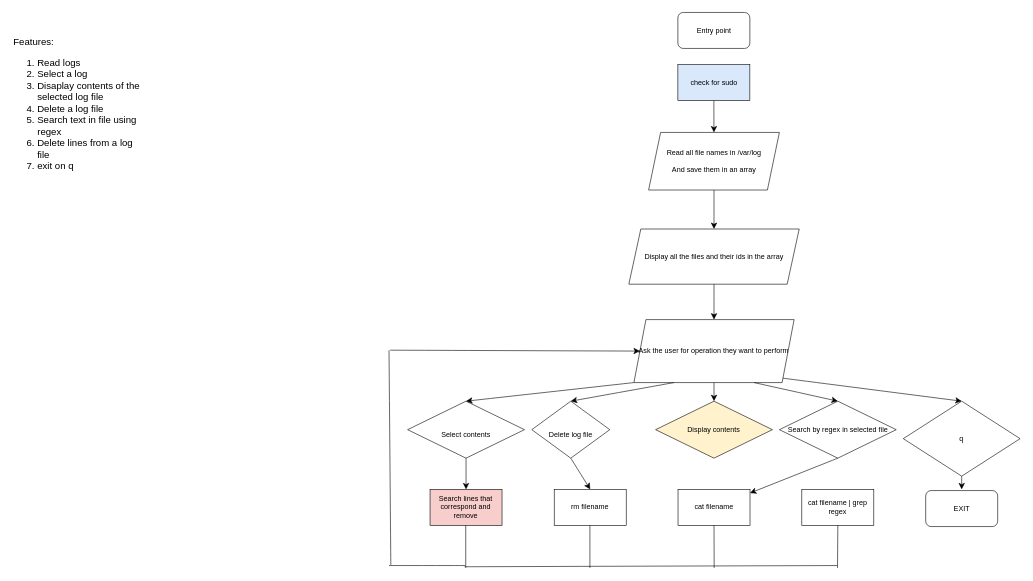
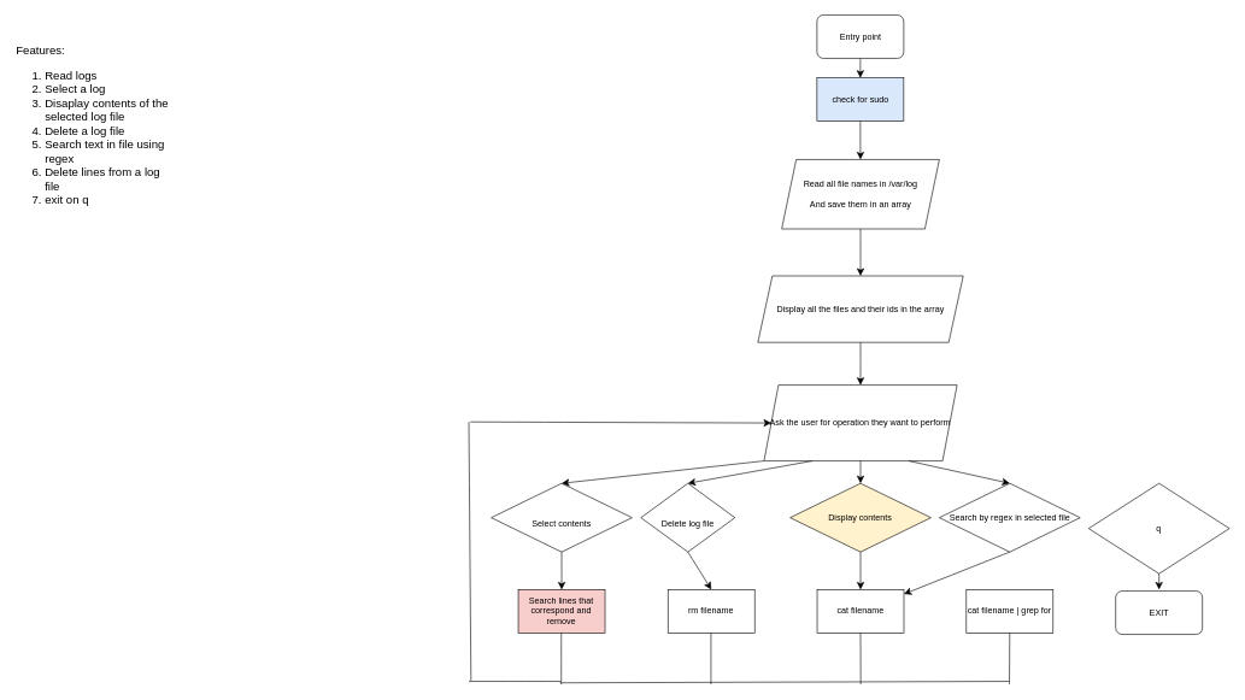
  <mxCell id="0" />
  <mxCell id="1" parent="0" />
  <mxCell id="2" value="&lt;div align=&quot;left&quot;&gt;Features:&lt;/div&gt;&lt;div align=&quot;left&quot;&gt;&lt;ol&gt;&lt;li&gt;Read logs&lt;/li&gt;&lt;li&gt;Select a log&lt;/li&gt;&lt;li&gt;Disaplay contents of the selected log file&lt;/li&gt;&lt;li&gt;Delete a log file&lt;/li&gt;&lt;li&gt;Search text in file using regex&lt;/li&gt;&lt;li&gt;Delete lines from a log file&lt;/li&gt;&lt;li&gt;exit on q&lt;/li&gt;&lt;/ol&gt;&lt;/div&gt;" style="text;strokeColor=none;fillColor=none;html=1;align=left;verticalAlign=middle;whiteSpace=wrap;rounded=0;fontSize=16;" vertex="1" parent="1"><mxGeometry x="20" y="56" width="225" height="247" as="geometry" /></mxCell>
  <mxCell id="3" value="&lt;div&gt;Entry point&lt;/div&gt;" style="rounded=1;whiteSpace=wrap;html=1;" vertex="1" parent="1"><mxGeometry x="1129.5" y="20" width="120" height="60" as="geometry" /></mxCell>
  <mxCell id="4" value="&lt;div&gt;Read all file names in /var/log&lt;/div&gt;&lt;div&gt;&lt;br&gt;&lt;/div&gt;&lt;div&gt;And save them in an array&lt;/div&gt;" style="shape=parallelogram;perimeter=parallelogramPerimeter;whiteSpace=wrap;html=1;fixedSize=1;" vertex="1" parent="1"><mxGeometry x="1080.75" y="220" width="218" height="96" as="geometry" /></mxCell>
  <mxCell id="5" value="Display all the files and their ids in the array" style="shape=parallelogram;perimeter=parallelogramPerimeter;whiteSpace=wrap;html=1;fixedSize=1;" vertex="1" parent="1"><mxGeometry x="1047.75" y="381" width="284" height="92" as="geometry" /></mxCell>
  <mxCell id="6" value="" style="endArrow=classic;html=1;rounded=0;fontSize=12;startSize=8;endSize=8;curved=1;exitX=0.5;exitY=1;exitDx=0;exitDy=0;entryX=0.5;entryY=0;entryDx=0;entryDy=0;" edge="1" parent="1" source="4" target="5"><mxGeometry width="50" height="50" relative="1" as="geometry"><mxPoint x="1181.25" y="624" as="sourcePoint" /><mxPoint x="1231.25" y="574" as="targetPoint" /></mxGeometry></mxCell>
  <mxCell id="7" value="Ask the user for operation they want to perform" style="shape=parallelogram;perimeter=parallelogramPerimeter;whiteSpace=wrap;html=1;fixedSize=1;" vertex="1" parent="1"><mxGeometry x="1056.25" y="532" width="267" height="105" as="geometry" /></mxCell>
  <mxCell id="8" value="" style="endArrow=classic;html=1;rounded=0;fontSize=12;startSize=8;endSize=8;curved=1;exitX=0.5;exitY=1;exitDx=0;exitDy=0;entryX=0.5;entryY=0;entryDx=0;entryDy=0;" edge="1" parent="1" source="5" target="7"><mxGeometry width="50" height="50" relative="1" as="geometry"><mxPoint x="1181.25" y="569" as="sourcePoint" /><mxPoint x="1231.25" y="519" as="targetPoint" /></mxGeometry></mxCell>
  <mxCell id="9" value="&lt;div&gt;Display contents&lt;/div&gt;" style="rhombus;whiteSpace=wrap;html=1;fillColor=#fff2cc;" vertex="1" parent="1"><mxGeometry x="1092.38" y="668" width="194.75" height="95" as="geometry" /></mxCell>
  <mxCell id="10" value="" style="endArrow=classic;html=1;rounded=0;fontSize=12;startSize=8;endSize=8;curved=1;exitX=0.5;exitY=1;exitDx=0;exitDy=0;entryX=0.5;entryY=0;entryDx=0;entryDy=0;" edge="1" parent="1" source="7" target="9"><mxGeometry width="50" height="50" relative="1" as="geometry"><mxPoint x="1181.25" y="734" as="sourcePoint" /><mxPoint x="1231.25" y="684" as="targetPoint" /></mxGeometry></mxCell>
  <mxCell id="11" value="&lt;div&gt;cat filename&lt;/div&gt;" style="rounded=0;whiteSpace=wrap;html=1;" vertex="1" parent="1"><mxGeometry x="1129.76" y="815" width="120" height="60" as="geometry" /></mxCell>
+ <mxCell id="12" value="" style="endArrow=classic;html=1;rounded=0;fontSize=12;startSize=8;endSize=8;curved=1;exitX=0.5;exitY=1;exitDx=0;exitDy=0;entryX=0.5;entryY=0;entryDx=0;entryDy=0;" edge="1" parent="1" source="9" target="11"><mxGeometry width="50" height="50" relative="1" as="geometry"><mxPoint x="1245.25" y="844" as="sourcePoint" /><mxPoint x="1295.25" y="794" as="targetPoint" /></mxGeometry></mxCell>
  <mxCell id="13" value="&lt;div&gt;Search by regex in selected file&lt;/div&gt;" style="rhombus;whiteSpace=wrap;html=1;" vertex="1" parent="1"><mxGeometry x="1298.75" y="668" width="194.75" height="95" as="geometry" /></mxCell>
  <mxCell id="14" value="" style="endArrow=classic;html=1;rounded=0;fontSize=12;startSize=8;endSize=8;curved=1;exitX=0.75;exitY=1;exitDx=0;exitDy=0;entryX=0.5;entryY=0;entryDx=0;entryDy=0;" edge="1" parent="1" target="13" source="7"><mxGeometry width="50" height="50" relative="1" as="geometry"><mxPoint x="1396.62" y="616" as="sourcePoint" /><mxPoint x="1437.62" y="684" as="targetPoint" /></mxGeometry></mxCell>
- <mxCell id="15" value="&lt;div&gt;cat filename | grep regex&lt;/div&gt;" style="rounded=0;whiteSpace=wrap;html=1;" vertex="1" parent="1"><mxGeometry x="1336.13" y="815" width="120" height="60" as="geometry" /></mxCell>
+ <mxCell id="15" value="&lt;div&gt;cat filename | grep for&lt;/div&gt;" style="rounded=0;whiteSpace=wrap;html=1;" vertex="1" parent="1"><mxGeometry x="1336.13" y="815" width="120" height="60" as="geometry" /></mxCell>
  <mxCell id="16" value="" style="endArrow=classic;html=1;rounded=0;fontSize=12;startSize=8;endSize=8;curved=1;exitX=0.5;exitY=1;exitDx=0;exitDy=0;" edge="1" parent="1" source="13" target="11"><mxGeometry width="50" height="50" relative="1" as="geometry"><mxPoint x="1451.62" y="844" as="sourcePoint" /><mxPoint x="1501.62" y="794" as="targetPoint" /></mxGeometry></mxCell>
  <mxCell id="17" value="&lt;div&gt;&lt;br&gt;&lt;/div&gt;&lt;div&gt;Delete log file&lt;/div&gt;" style="rhombus;whiteSpace=wrap;html=1;" vertex="1" parent="1"><mxGeometry x="886" y="668" width="130" height="95" as="geometry" /></mxCell>
  <mxCell id="18" value="" style="endArrow=classic;html=1;rounded=0;fontSize=12;startSize=8;endSize=8;curved=1;exitX=0.25;exitY=1;exitDx=0;exitDy=0;entryX=0.5;entryY=0;entryDx=0;entryDy=0;" edge="1" parent="1" target="17" source="7"><mxGeometry width="50" height="50" relative="1" as="geometry"><mxPoint x="983.87" y="616" as="sourcePoint" /><mxPoint x="1024.87" y="684" as="targetPoint" /></mxGeometry></mxCell>
  <mxCell id="19" value="rm filename" style="rounded=0;whiteSpace=wrap;html=1;" vertex="1" parent="1"><mxGeometry x="923.38" y="815" width="120" height="60" as="geometry" /></mxCell>
  <mxCell id="20" value="" style="endArrow=classic;html=1;rounded=0;fontSize=12;startSize=8;endSize=8;curved=1;exitX=0.5;exitY=1;exitDx=0;exitDy=0;entryX=0.5;entryY=0;entryDx=0;entryDy=0;" edge="1" parent="1" source="17" target="19"><mxGeometry width="50" height="50" relative="1" as="geometry"><mxPoint x="1038.87" y="844" as="sourcePoint" /><mxPoint x="1088.87" y="794" as="targetPoint" /></mxGeometry></mxCell>
  <mxCell id="21" value="q" style="rhombus;whiteSpace=wrap;html=1;" vertex="1" parent="1"><mxGeometry x="1505.25" y="668" width="194.75" height="125" as="geometry" /></mxCell>
- <mxCell id="22" value="" style="endArrow=classic;html=1;rounded=0;fontSize=12;startSize=8;endSize=8;curved=1;exitX=1;exitY=1;exitDx=0;exitDy=0;entryX=0.5;entryY=0;entryDx=0;entryDy=0;" edge="1" parent="1" target="21" source="7"><mxGeometry width="50" height="50" relative="1" as="geometry"><mxPoint x="1602.62" y="613" as="sourcePoint" /><mxPoint x="1602.125" y="665" as="targetPoint" /></mxGeometry></mxCell>
  <mxCell id="23" value="" style="endArrow=classic;html=1;rounded=0;fontSize=12;startSize=8;endSize=8;curved=1;exitX=0.5;exitY=1;exitDx=0;exitDy=0;entryX=0.5;entryY=0;entryDx=0;entryDy=0;" edge="1" parent="1" source="21"><mxGeometry width="50" height="50" relative="1" as="geometry"><mxPoint x="1658.12" y="844" as="sourcePoint" /><mxPoint x="1602.63" y="815" as="targetPoint" /></mxGeometry></mxCell>
  <mxCell id="24" value="&lt;div&gt;&lt;br&gt;&lt;/div&gt;&lt;div&gt;Select contents&lt;br&gt;&lt;/div&gt;" style="rhombus;whiteSpace=wrap;html=1;" vertex="1" parent="1"><mxGeometry x="679" y="668" width="194.75" height="95" as="geometry" /></mxCell>
  <mxCell id="25" value="" style="endArrow=classic;html=1;rounded=0;fontSize=12;startSize=8;endSize=8;curved=1;exitX=0;exitY=1;exitDx=0;exitDy=0;entryX=0.5;entryY=0;entryDx=0;entryDy=0;" edge="1" parent="1" target="24" source="7"><mxGeometry width="50" height="50" relative="1" as="geometry"><mxPoint x="776.87" y="616" as="sourcePoint" /><mxPoint x="817.87" y="684" as="targetPoint" /></mxGeometry></mxCell>
  <mxCell id="26" value="&lt;div&gt;Search lines that correspond and remove&lt;/div&gt;" style="rounded=0;whiteSpace=wrap;html=1;fillColor=#f8cecc;" vertex="1" parent="1"><mxGeometry x="716.38" y="815" width="120" height="60" as="geometry" /></mxCell>
  <mxCell id="27" value="" style="endArrow=classic;html=1;rounded=0;fontSize=12;startSize=8;endSize=8;curved=1;exitX=0.5;exitY=1;exitDx=0;exitDy=0;entryX=0.5;entryY=0;entryDx=0;entryDy=0;" edge="1" parent="1" source="24" target="26"><mxGeometry width="50" height="50" relative="1" as="geometry"><mxPoint x="831.87" y="844" as="sourcePoint" /><mxPoint x="881.87" y="794" as="targetPoint" /></mxGeometry></mxCell>
  <mxCell id="28" value="&lt;div&gt;check for sudo&lt;/div&gt;" style="rounded=0;whiteSpace=wrap;html=1;fillColor=#dae8fc;" vertex="1" parent="1"><mxGeometry x="1129.5" y="107" width="120" height="60" as="geometry" /></mxCell>
  <mxCell id="29" value="" style="endArrow=classic;html=1;rounded=0;fontSize=12;startSize=8;endSize=8;curved=1;exitX=0.5;exitY=1;exitDx=0;exitDy=0;" edge="1" parent="1" source="28" target="4"><mxGeometry width="50" height="50" relative="1" as="geometry"><mxPoint x="1224" y="222" as="sourcePoint" /><mxPoint x="1274" y="172" as="targetPoint" /></mxGeometry></mxCell>
+ <mxCell id="30" value="" style="endArrow=classic;html=1;rounded=0;fontSize=12;startSize=8;endSize=8;curved=1;exitX=0.5;exitY=1;exitDx=0;exitDy=0;entryX=0.5;entryY=0;entryDx=0;entryDy=0;" edge="1" parent="1" source="3" target="28"><mxGeometry width="50" height="50" relative="1" as="geometry"><mxPoint x="1224" y="222" as="sourcePoint" /><mxPoint x="1274" y="172" as="targetPoint" /></mxGeometry></mxCell>
  <mxCell id="31" value="" style="endArrow=none;html=1;rounded=0;fontSize=12;startSize=8;endSize=8;curved=1;exitX=0.5;exitY=1;exitDx=0;exitDy=0;" edge="1" parent="1" source="11"><mxGeometry width="50" height="50" relative="1" as="geometry"><mxPoint x="1197" y="910" as="sourcePoint" /><mxPoint x="1190" y="946" as="targetPoint" /></mxGeometry></mxCell>
  <mxCell id="32" value="" style="endArrow=none;html=1;rounded=0;fontSize=12;startSize=8;endSize=8;curved=1;exitX=0.5;exitY=1;exitDx=0;exitDy=0;" edge="1" parent="1" source="15"><mxGeometry width="50" height="50" relative="1" as="geometry"><mxPoint x="1395.63" y="875" as="sourcePoint" /><mxPoint x="1395.63" y="946" as="targetPoint" /></mxGeometry></mxCell>
  <mxCell id="33" value="" style="endArrow=none;html=1;rounded=0;fontSize=12;startSize=8;endSize=8;curved=1;exitX=0.5;exitY=1;exitDx=0;exitDy=0;" edge="1" parent="1"><mxGeometry width="50" height="50" relative="1" as="geometry"><mxPoint x="982.88" y="875" as="sourcePoint" /><mxPoint x="982.88" y="946" as="targetPoint" /></mxGeometry></mxCell>
  <mxCell id="34" value="" style="endArrow=none;html=1;rounded=0;fontSize=12;startSize=8;endSize=8;curved=1;exitX=0.5;exitY=1;exitDx=0;exitDy=0;" edge="1" parent="1"><mxGeometry width="50" height="50" relative="1" as="geometry"><mxPoint x="775.88" y="875" as="sourcePoint" /><mxPoint x="775.88" y="946" as="targetPoint" /></mxGeometry></mxCell>
  <mxCell id="35" value="" style="endArrow=none;html=1;rounded=0;fontSize=12;startSize=8;endSize=8;curved=1;" edge="1" parent="1"><mxGeometry width="50" height="50" relative="1" as="geometry"><mxPoint x="774" y="944" as="sourcePoint" /><mxPoint x="1395" y="942" as="targetPoint" /></mxGeometry></mxCell>
  <mxCell id="36" value="EXIT" style="rounded=1;whiteSpace=wrap;html=1;" vertex="1" parent="1"><mxGeometry x="1542.63" y="817" width="120" height="60" as="geometry" /></mxCell>
  <mxCell id="37" value="" style="endArrow=none;html=1;rounded=0;fontSize=12;startSize=8;endSize=8;curved=1;" edge="1" parent="1"><mxGeometry width="50" height="50" relative="1" as="geometry"><mxPoint x="775" y="942" as="sourcePoint" /><mxPoint x="648" y="942" as="targetPoint" /></mxGeometry></mxCell>
  <mxCell id="38" value="" style="endArrow=none;html=1;rounded=0;fontSize=12;startSize=8;endSize=8;curved=1;" edge="1" parent="1"><mxGeometry width="50" height="50" relative="1" as="geometry"><mxPoint x="651" y="941" as="sourcePoint" /><mxPoint x="648" y="583" as="targetPoint" /></mxGeometry></mxCell>
  <mxCell id="39" value="" style="endArrow=classic;html=1;rounded=0;fontSize=12;startSize=8;endSize=8;curved=1;entryX=0;entryY=0.5;entryDx=0;entryDy=0;" edge="1" parent="1" target="7"><mxGeometry width="50" height="50" relative="1" as="geometry"><mxPoint x="650" y="583" as="sourcePoint" /><mxPoint x="1072" y="667" as="targetPoint" /></mxGeometry></mxCell>
